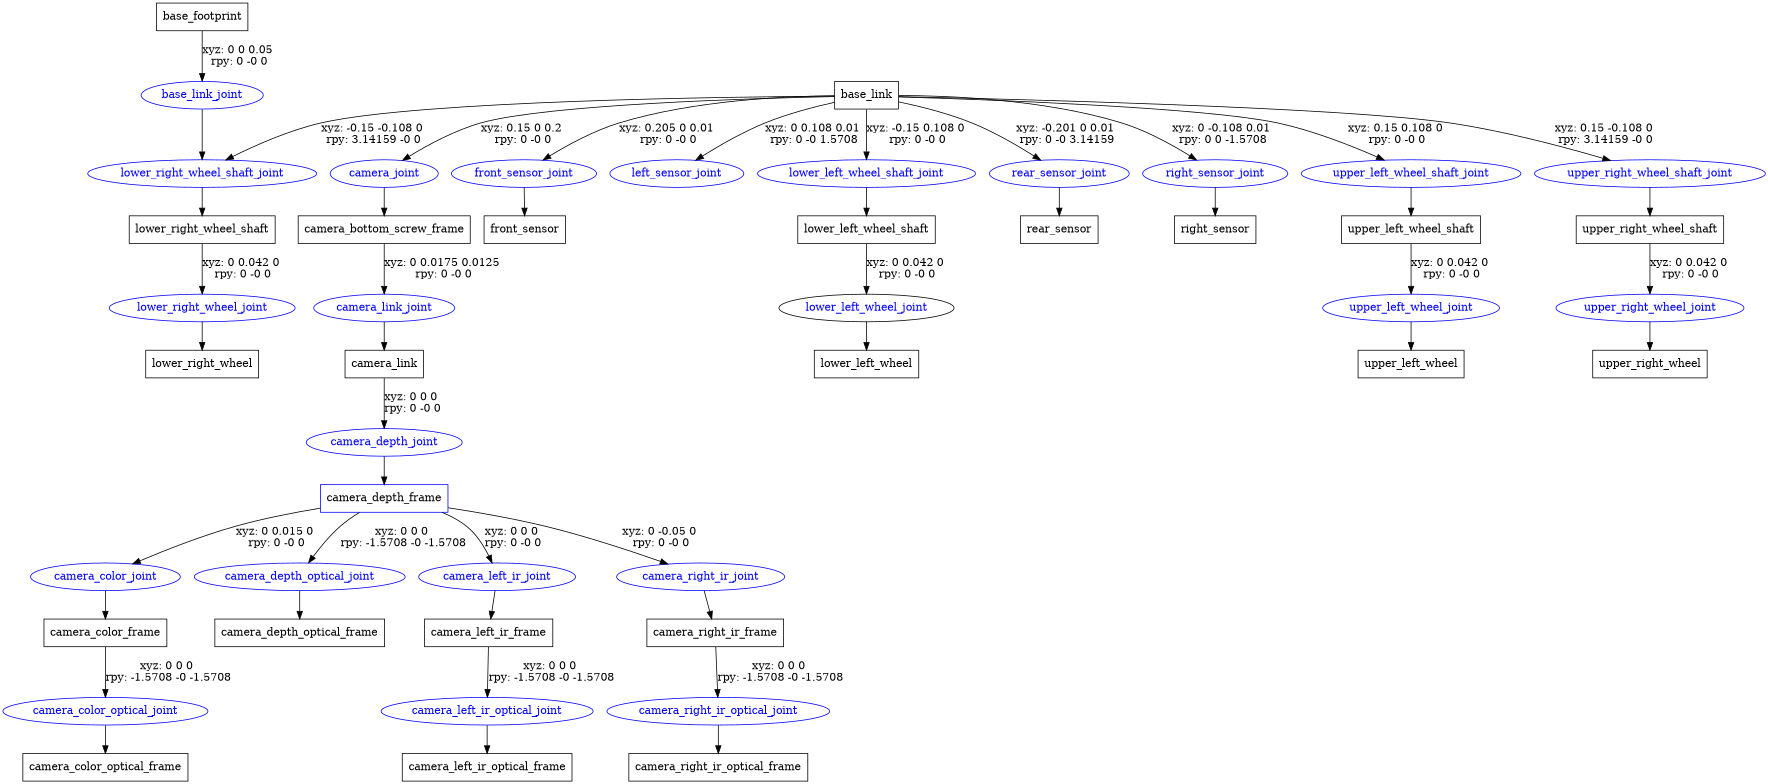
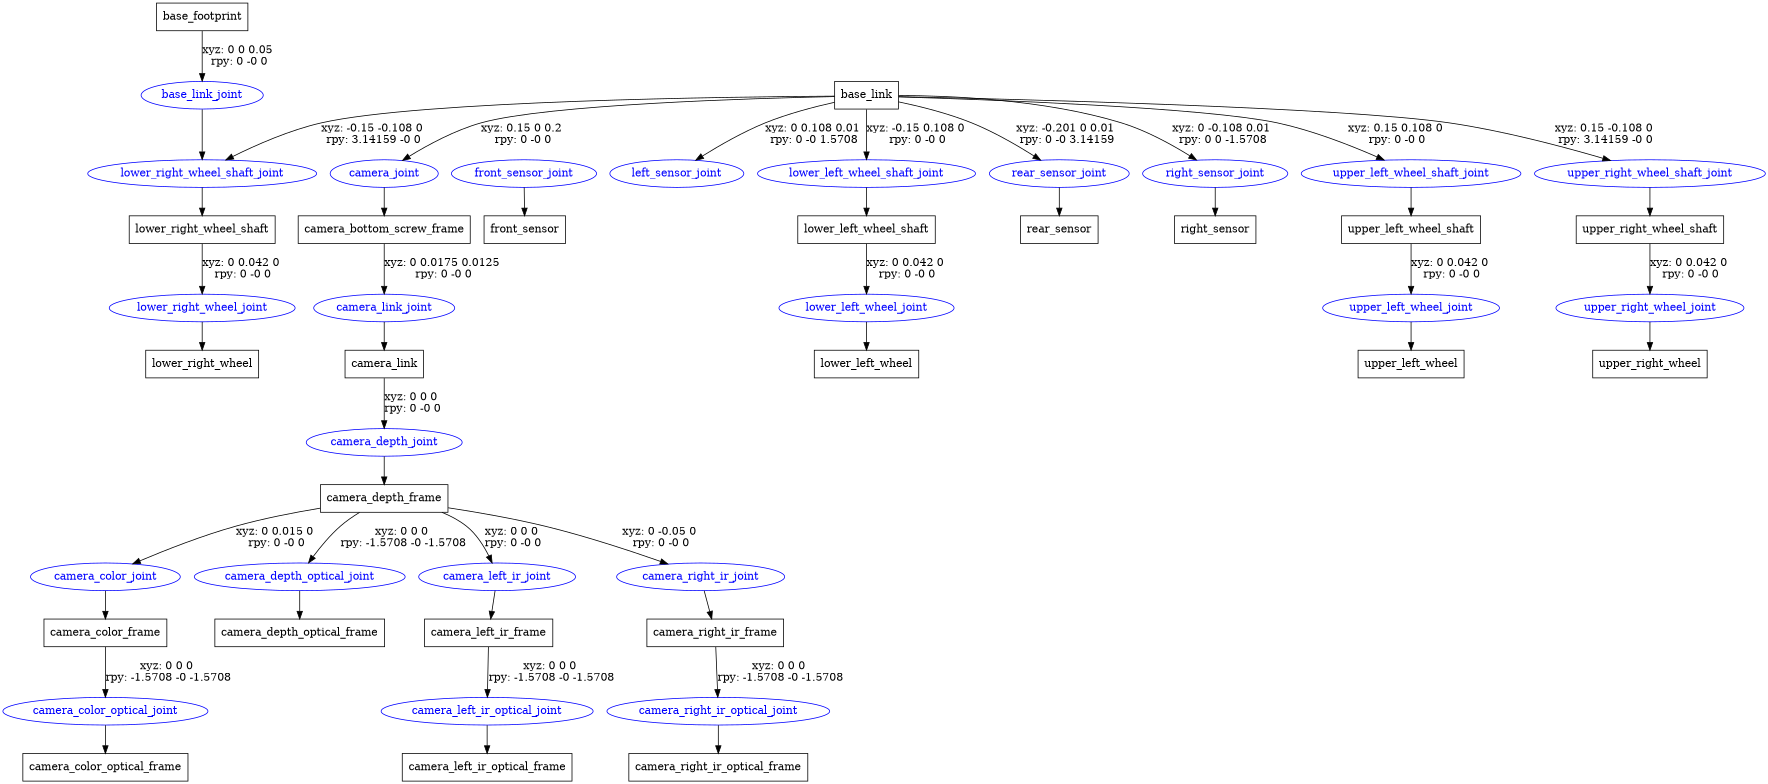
  digraph {
    node [shape=box]
    n1 [label=base_footprint]
    base_link_joint [color=blue fontcolor=blue shape=ellipse]
    lower_right_wheel_shaft_joint [color=blue fontcolor=blue shape=ellipse]
    n4 [label=base_link]
    camera_joint [color=blue fontcolor=blue shape=ellipse]
    front_sensor_joint [color=blue fontcolor=blue shape=ellipse]
    left_sensor_joint [color=blue fontcolor=blue shape=ellipse]
    lower_left_wheel_shaft_joint [color=blue fontcolor=blue shape=ellipse]
    rear_sensor_joint [color=blue fontcolor=blue shape=ellipse]
    right_sensor_joint [color=blue fontcolor=blue shape=ellipse]
    upper_left_wheel_shaft_joint [color=blue fontcolor=blue shape=ellipse]
    upper_right_wheel_shaft_joint [color=blue fontcolor=blue shape=ellipse]
    n13 [label=camera_bottom_screw_frame]
    n14 [label=front_sensor]
    n15 [label=lower_left_wheel_shaft]
    n16 [label=lower_right_wheel_shaft]
    n17 [label=rear_sensor]
    n18 [label=right_sensor]
    n19 [label=upper_left_wheel_shaft]
    n20 [label=upper_right_wheel_shaft]
    camera_link_joint [color=blue fontcolor=blue shape=ellipse]
    n22 [label=camera_link]
    camera_depth_joint [color=blue fontcolor=blue shape=ellipse]
-   n24 [label=camera_depth_frame color=blue]
+   n24 [label=camera_depth_frame]
    camera_color_joint [color=blue fontcolor=blue shape=ellipse]
    camera_depth_optical_joint [color=blue fontcolor=blue shape=ellipse]
    camera_left_ir_joint [color=blue fontcolor=blue shape=ellipse]
    camera_right_ir_joint [color=blue fontcolor=blue shape=ellipse]
    n29 [label=camera_color_frame]
    n30 [label=camera_depth_optical_frame]
    n31 [label=camera_left_ir_frame]
    n32 [label=camera_right_ir_frame]
    camera_color_optical_joint [color=blue fontcolor=blue shape=ellipse]
    n34 [label=camera_color_optical_frame]
    camera_left_ir_optical_joint [color=blue fontcolor=blue shape=ellipse]
    n36 [label=camera_left_ir_optical_frame]
    camera_right_ir_optical_joint [color=blue fontcolor=blue shape=ellipse]
    n38 [label=camera_right_ir_optical_frame]
-   lower_left_wheel_joint [color=black fontcolor=blue shape=ellipse]
+   lower_left_wheel_joint [color=blue fontcolor=blue shape=ellipse]
    n40 [label=lower_left_wheel]
    lower_right_wheel_joint [color=blue fontcolor=blue shape=ellipse]
    n42 [label=lower_right_wheel]
    upper_left_wheel_joint [color=blue fontcolor=blue shape=ellipse]
    n44 [label=upper_left_wheel]
    upper_right_wheel_joint [color=blue fontcolor=blue shape=ellipse]
    n46 [label=upper_right_wheel]
    n1 -> base_link_joint [label="xyz: 0 0 0.05 \nrpy: 0 -0 0"]
    base_link_joint -> lower_right_wheel_shaft_joint
    lower_right_wheel_shaft_joint -> n16
    n4 -> lower_right_wheel_shaft_joint [label="xyz: -0.15 -0.108 0 \nrpy: 3.14159 -0 0"]
    n4 -> camera_joint [label="xyz: 0.15 0 0.2 \nrpy: 0 -0 0"]
-   n4 -> front_sensor_joint [label="xyz: 0.205 0 0.01 \nrpy: 0 -0 0"]
    n4 -> left_sensor_joint [label="xyz: 0 0.108 0.01 \nrpy: 0 -0 1.5708"]
    n4 -> lower_left_wheel_shaft_joint [label="xyz: -0.15 0.108 0 \nrpy: 0 -0 0"]
    n4 -> rear_sensor_joint [label="xyz: -0.201 0 0.01 \nrpy: 0 -0 3.14159"]
    n4 -> right_sensor_joint [label="xyz: 0 -0.108 0.01 \nrpy: 0 0 -1.5708"]
    n4 -> upper_left_wheel_shaft_joint [label="xyz: 0.15 0.108 0 \nrpy: 0 -0 0"]
    n4 -> upper_right_wheel_shaft_joint [label="xyz: 0.15 -0.108 0 \nrpy: 3.14159 -0 0"]
    camera_joint -> n13
    front_sensor_joint -> n14
    lower_left_wheel_shaft_joint -> n15
    rear_sensor_joint -> n17
    right_sensor_joint -> n18
    upper_left_wheel_shaft_joint -> n19
    upper_right_wheel_shaft_joint -> n20
    n13 -> camera_link_joint [label="xyz: 0 0.0175 0.0125 \nrpy: 0 -0 0"]
    n15 -> lower_left_wheel_joint [label="xyz: 0 0.042 0 \nrpy: 0 -0 0"]
    n16 -> lower_right_wheel_joint [label="xyz: 0 0.042 0 \nrpy: 0 -0 0"]
    n19 -> upper_left_wheel_joint [label="xyz: 0 0.042 0 \nrpy: 0 -0 0"]
    n20 -> upper_right_wheel_joint [label="xyz: 0 0.042 0 \nrpy: 0 -0 0"]
    camera_link_joint -> n22
    n22 -> camera_depth_joint [label="xyz: 0 0 0 \nrpy: 0 -0 0"]
    camera_depth_joint -> n24
    n24 -> camera_color_joint [label="xyz: 0 0.015 0 \nrpy: 0 -0 0"]
    n24 -> camera_depth_optical_joint [label="xyz: 0 0 0 \nrpy: -1.5708 -0 -1.5708"]
    n24 -> camera_left_ir_joint [label="xyz: 0 0 0 \nrpy: 0 -0 0"]
    n24 -> camera_right_ir_joint [label="xyz: 0 -0.05 0 \nrpy: 0 -0 0"]
    camera_color_joint -> n29
    camera_depth_optical_joint -> n30
    camera_left_ir_joint -> n31
    camera_right_ir_joint -> n32
    n29 -> camera_color_optical_joint [label="xyz: 0 0 0 \nrpy: -1.5708 -0 -1.5708"]
    n31 -> camera_left_ir_optical_joint [label="xyz: 0 0 0 \nrpy: -1.5708 -0 -1.5708"]
    n32 -> camera_right_ir_optical_joint [label="xyz: 0 0 0 \nrpy: -1.5708 -0 -1.5708"]
    camera_color_optical_joint -> n34
    camera_left_ir_optical_joint -> n36
    camera_right_ir_optical_joint -> n38
    lower_left_wheel_joint -> n40
    lower_right_wheel_joint -> n42
    upper_left_wheel_joint -> n44
    upper_right_wheel_joint -> n46
  }
